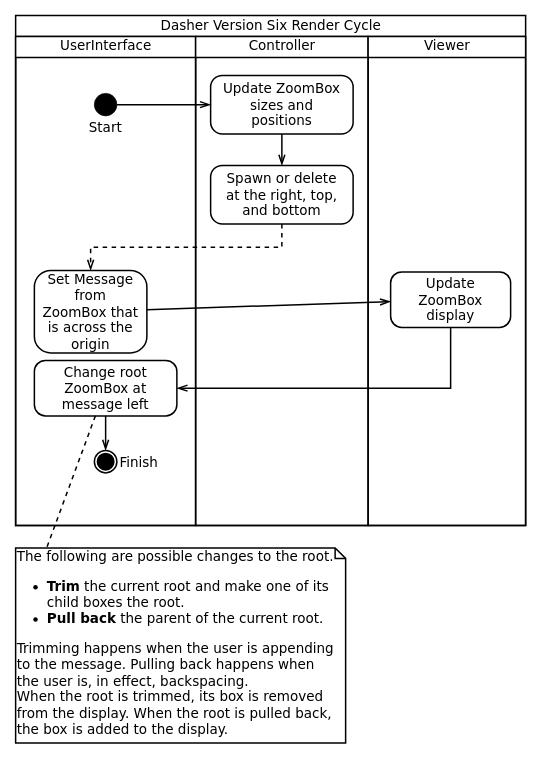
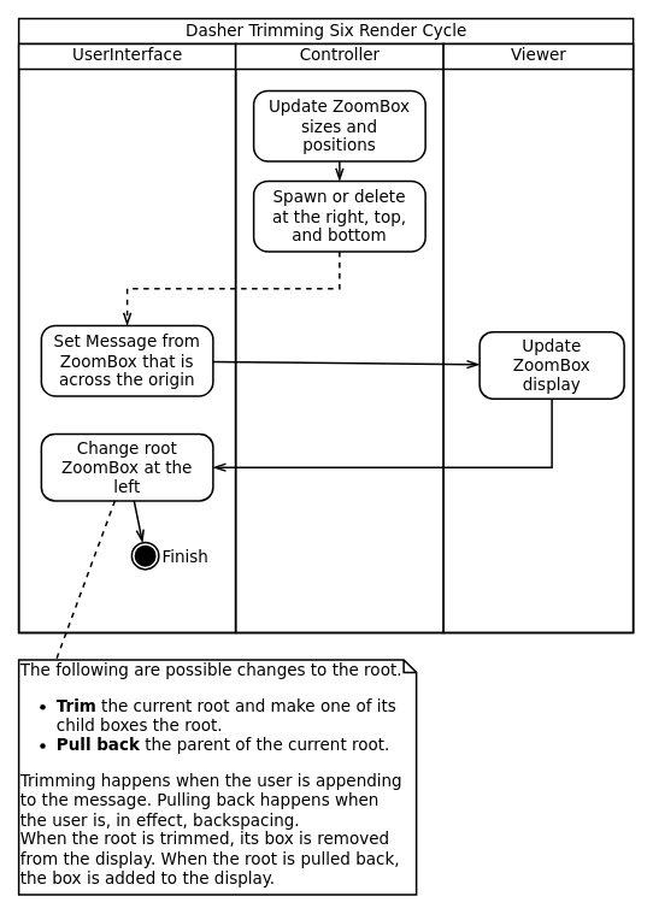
  <mxCell id="0" />
  <mxCell id="1" parent="0" />
- <mxCell id="2" value="Dasher Version Six Render Cycle" style="swimlane;html=1;childLayout=stackLayout;resizeParent=1;resizeParentMax=0;startSize=28;fontStyle=0;fontSize=18;strokeWidth=2;spacingBottom=3;fontFamily=DejaVu Sans;" parent="1" vertex="1"><mxGeometry x="20" y="20" width="680" height="680" as="geometry" /></mxCell>
+ <mxCell id="2" value="Dasher Trimming Six Render Cycle" style="swimlane;html=1;childLayout=stackLayout;resizeParent=1;resizeParentMax=0;startSize=28;fontStyle=0;fontSize=18;strokeWidth=2;spacingBottom=3;fontFamily=DejaVu Sans;" parent="1" vertex="1"><mxGeometry x="20" y="20" width="680" height="680" as="geometry" /></mxCell>
  <mxCell id="3" value="UserInterface" style="swimlane;html=1;startSize=28;fontStyle=0;fontSize=18;strokeWidth=2;spacingBottom=4;fontFamily=DejaVu Sans;" parent="2" vertex="1"><mxGeometry y="28" width="240" height="652" as="geometry" /></mxCell>
- <mxCell id="4" value="Change root ZoomBox at message left" style="rounded=1;shadow=0;comic=0;labelBackgroundColor=none;strokeColor=#000000;strokeWidth=2;fillColor=none;fontFamily=DejaVu Sans;fontSize=18;fontColor=#000000;align=center;arcSize=20;spacingTop=10;spacingLeft=10;spacing=2;spacingBottom=10;spacingRight=10;points=[[0.2, 0], [0.4, 0], [0.6, 0], [0.8, 0], [0.5,1]];whiteSpace=wrap;" parent="3" vertex="1"><mxGeometry x="25" y="432" width="190" height="74" as="geometry" /></mxCell>
+ <mxCell id="4" value="Change root ZoomBox at the left" style="rounded=1;shadow=0;comic=0;labelBackgroundColor=none;strokeColor=#000000;strokeWidth=2;fillColor=none;fontFamily=DejaVu Sans;fontSize=18;fontColor=#000000;align=center;arcSize=20;spacingTop=10;spacingLeft=10;spacing=2;spacingBottom=10;spacingRight=10;points=[[0.2, 0], [0.4, 0], [0.6, 0], [0.8, 0], [0.5,1]];whiteSpace=wrap;" parent="3" vertex="1"><mxGeometry x="25" y="432" width="190" height="74" as="geometry" /></mxCell>
  <mxCell id="5" value="" style="endArrow=openThin;html=1;fontSize=18;strokeWidth=2;endFill=0;endSize=10;labelBackgroundColor=none;spacingTop=-55;align=left;rounded=0;elbow=vertical;fontFamily=DejaVu Sans;" parent="3" source="4" target="6" edge="1"><mxGeometry width="50" height="50" relative="1" as="geometry"><mxPoint x="265" y="381" as="sourcePoint" /><mxPoint x="530" y="381" as="targetPoint" /></mxGeometry></mxCell>
- <mxCell id="6" value="Finish" style="ellipse;html=1;shape=endState;fillColor=#000000;strokeColor=#000000;perimeterSpacing=0;strokeWidth=2;align=left;fontSize=18;spacingLeft=27;fontFamily=DejaVu Sans;" parent="3" vertex="1"><mxGeometry x="105" y="552" width="30" height="30" as="geometry" /></mxCell>
- <mxCell id="7" value="Set Message from ZoomBox that is across the origin" style="rounded=1;shadow=0;comic=0;labelBackgroundColor=none;strokeColor=#000000;strokeWidth=2;fillColor=none;fontFamily=DejaVu Sans;fontSize=18;fontColor=#000000;align=center;arcSize=20;spacingTop=10;spacingLeft=10;spacing=2;spacingBottom=10;spacingRight=10;points=[[0.2, 0], [0.4, 0], [0.6, 0], [0.8, 0], [0.5,1]];whiteSpace=wrap;" parent="3" vertex="1"><mxGeometry x="25" y="312" width="150" height="110" as="geometry" /></mxCell>
- <mxCell id="8" value="Start" style="ellipse;whiteSpace=wrap;html=1;rounded=0;shadow=0;comic=0;labelBackgroundColor=none;strokeColor=#000000;strokeWidth=1;fillColor=#000000;fontFamily=DejaVu Sans;fontSize=18;fontColor=#000000;align=center;aspect=fixed;verticalAlign=top;spacing=30;" parent="3" vertex="1"><mxGeometry x="105.0" y="76" width="30" height="30" as="geometry" /></mxCell>
+ <mxCell id="6" value="Finish" style="ellipse;html=1;shape=endState;fillColor=#000000;strokeColor=#000000;perimeterSpacing=0;strokeWidth=2;align=left;fontSize=18;spacingLeft=27;fontFamily=DejaVu Sans;" parent="3" vertex="1"><mxGeometry x="125" y="552" width="30" height="30" as="geometry" /></mxCell>
+ <mxCell id="7" value="Set Message from ZoomBox that is across the origin" style="rounded=1;shadow=0;comic=0;labelBackgroundColor=none;strokeColor=#000000;strokeWidth=2;fillColor=none;fontFamily=DejaVu Sans;fontSize=18;fontColor=#000000;align=center;arcSize=20;spacingTop=10;spacingLeft=10;spacing=2;spacingBottom=10;spacingRight=10;points=[[0.2, 0], [0.4, 0], [0.6, 0], [0.8, 0], [0.5,1]];whiteSpace=wrap;" parent="3" vertex="1"><mxGeometry x="25" y="312" width="190" height="78" as="geometry" /></mxCell>
  <mxCell id="9" value="" style="endArrow=openThin;html=1;fontSize=18;strokeWidth=2;endFill=0;endSize=10;labelBackgroundColor=none;spacingTop=-55;align=left;rounded=0;elbow=vertical;edgeStyle=elbowEdgeStyle;fontFamily=DejaVu Sans;" parent="2" source="18" target="4" edge="1"><mxGeometry width="50" height="50" relative="1" as="geometry"><mxPoint x="395" y="308" as="sourcePoint" /><mxPoint x="170" y="370" as="targetPoint" /><Array as="points"><mxPoint x="330" y="497" /></Array></mxGeometry></mxCell>
  <mxCell id="10" value="" style="endArrow=openThin;html=1;fontSize=18;strokeWidth=2;endFill=0;endSize=10;labelBackgroundColor=none;spacingTop=-55;align=left;rounded=0;elbow=vertical;fontFamily=DejaVu Sans;" parent="2" source="7" target="18" edge="1"><mxGeometry width="50" height="50" relative="1" as="geometry"><mxPoint x="185" y="295" as="sourcePoint" /><mxPoint x="335" y="295" as="targetPoint" /></mxGeometry></mxCell>
- <mxCell id="11" value="" style="endArrow=openThin;html=1;fontSize=18;strokeWidth=2;endFill=0;endSize=10;labelBackgroundColor=none;spacingTop=-55;align=left;rounded=0;elbow=vertical;fontFamily=DejaVu Sans;" parent="2" source="8" target="16" edge="1"><mxGeometry width="50" height="50" relative="1" as="geometry"><mxPoint x="570.0" y="370" as="sourcePoint" /><mxPoint x="695" y="370" as="targetPoint" /></mxGeometry></mxCell>
  <mxCell id="12" value="" style="endArrow=openThin;html=1;fontSize=18;strokeWidth=2;endFill=0;endSize=10;labelBackgroundColor=none;spacingTop=-55;align=left;rounded=0;elbow=vertical;edgeStyle=elbowEdgeStyle;fontFamily=DejaVu Sans;dashed=1;" parent="2" source="15" target="7" edge="1"><mxGeometry width="50" height="50" relative="1" as="geometry"><mxPoint x="185" y="135" as="sourcePoint" /><mxPoint x="335" y="135" as="targetPoint" /></mxGeometry></mxCell>
  <mxCell id="13" value="Controller" style="swimlane;html=1;startSize=28;fontStyle=0;fontSize=18;strokeWidth=2;spacingBottom=4;fontFamily=DejaVu Sans;" parent="2" vertex="1"><mxGeometry x="240" y="28" width="230" height="652" as="geometry" /></mxCell>
  <mxCell id="14" value="" style="endArrow=openThin;html=1;fontSize=18;strokeWidth=2;endFill=0;endSize=10;labelBackgroundColor=none;spacingTop=-55;align=left;rounded=0;elbow=vertical;fontFamily=DejaVu Sans;" parent="13" source="16" target="15" edge="1"><mxGeometry width="50" height="50" relative="1" as="geometry"><mxPoint x="-55" y="121" as="sourcePoint" /><mxPoint x="75" y="121" as="targetPoint" /></mxGeometry></mxCell>
- <mxCell id="15" value="Spawn or delete at the right, top, and bottom" style="rounded=1;shadow=0;comic=0;labelBackgroundColor=none;strokeColor=#000000;strokeWidth=2;fillColor=none;fontFamily=DejaVu Sans;fontSize=18;fontColor=#000000;align=center;arcSize=20;spacingTop=10;spacingLeft=10;spacing=2;spacingBottom=10;spacingRight=10;points=[[0.2, 0], [0.4, 0], [0.6, 0], [0.8, 0], [0.5,1]];whiteSpace=wrap;" parent="13" vertex="1"><mxGeometry x="20" y="172" width="190" height="78" as="geometry" /></mxCell>
+ <mxCell id="15" value="Spawn or delete at the right, top, and bottom" style="rounded=1;shadow=0;comic=0;labelBackgroundColor=none;strokeColor=#000000;strokeWidth=2;fillColor=none;fontFamily=DejaVu Sans;fontSize=18;fontColor=#000000;align=center;arcSize=20;spacingTop=10;spacingLeft=10;spacing=2;spacingBottom=10;spacingRight=10;points=[[0.2, 0], [0.4, 0], [0.6, 0], [0.8, 0], [0.5,1]];whiteSpace=wrap;" parent="13" vertex="1"><mxGeometry x="20" y="152" width="190" height="78" as="geometry" /></mxCell>
  <mxCell id="16" value="Update ZoomBox sizes and positions" style="rounded=1;shadow=0;comic=0;labelBackgroundColor=none;strokeColor=#000000;strokeWidth=2;fillColor=none;fontFamily=DejaVu Sans;fontSize=18;fontColor=#000000;align=center;arcSize=20;spacingTop=10;spacingLeft=10;spacing=2;spacingBottom=10;spacingRight=10;points=[[0.2, 0], [0.4, 0], [0.6, 0], [0.8, 0], [0.5,1]];whiteSpace=wrap;" parent="13" vertex="1"><mxGeometry x="20" y="52" width="190" height="78" as="geometry" /></mxCell>
  <mxCell id="17" value="Viewer" style="swimlane;html=1;startSize=28;fontStyle=0;fontSize=18;strokeWidth=2;spacingBottom=4;fontFamily=DejaVu Sans;" parent="2" vertex="1"><mxGeometry x="470" y="28" width="210" height="652" as="geometry" /></mxCell>
- <mxCell id="18" value="Update ZoomBox display" style="rounded=1;shadow=0;comic=0;labelBackgroundColor=none;strokeColor=#000000;strokeWidth=2;fillColor=none;fontFamily=DejaVu Sans;fontSize=18;fontColor=#000000;align=center;arcSize=20;spacingTop=10;spacingLeft=10;spacing=2;spacingBottom=10;spacingRight=10;points=[[0.2, 0], [0.4, 0], [0.6, 0], [0.8, 0], [0.5,1]];whiteSpace=wrap;" parent="17" vertex="1"><mxGeometry x="30" y="314" width="160" height="74" as="geometry" /></mxCell>
+ <mxCell id="18" value="Update ZoomBox display" style="rounded=1;shadow=0;comic=0;labelBackgroundColor=none;strokeColor=#000000;strokeWidth=2;fillColor=none;fontFamily=DejaVu Sans;fontSize=18;fontColor=#000000;align=center;arcSize=20;spacingTop=10;spacingLeft=10;spacing=2;spacingBottom=10;spacingRight=10;points=[[0.2, 0], [0.4, 0], [0.6, 0], [0.8, 0], [0.5,1]];whiteSpace=wrap;" parent="17" vertex="1"><mxGeometry x="40" y="319" width="160" height="74" as="geometry" /></mxCell>
  <mxCell id="19" value="&lt;span style=&quot;font-size: 18px&quot;&gt;The following are possible changes to the root.&lt;br&gt;&lt;ul&gt;&lt;li&gt;&lt;span style=&quot;font-size: 18px&quot;&gt;&lt;b&gt;Trim&lt;/b&gt; the current root and make one of its child boxes the root.&lt;/span&gt;&lt;/li&gt;&lt;li&gt;&lt;b&gt;Pull back&lt;/b&gt;&amp;nbsp;the parent of the current root.&lt;/li&gt;&lt;/ul&gt;&lt;div&gt;Trimming happens when the user is appending to the message. Pulling back happens when the user is, in effect, backspacing.&lt;br&gt;&lt;/div&gt;&lt;div&gt;When the root is trimmed, its box is removed from the display. When the root is pulled back, the box is added to the display.&lt;/div&gt;&lt;/span&gt;" style="shape=note;whiteSpace=wrap;html=1;size=14;verticalAlign=top;align=left;spacingTop=-6;strokeWidth=2;fontSize=18;fillColor=none;spacingRight=13;fontStyle=0;fontFamily=DejaVu Sans;" parent="1" vertex="1"><mxGeometry x="20" y="730" width="440" height="260" as="geometry" /></mxCell>
  <mxCell id="20" value="" style="endArrow=none;html=1;fontSize=18;strokeWidth=2;endFill=0;labelBackgroundColor=none;spacingTop=-55;align=left;rounded=0;dashed=1;endSize=10;entryX=0.095;entryY=-0.004;entryDx=0;entryDy=0;entryPerimeter=0;fontFamily=DejaVu Sans;" parent="1" source="4" target="19" edge="1"><mxGeometry width="50" height="50" relative="1" as="geometry"><mxPoint x="289.7" y="1025" as="sourcePoint" /><mxPoint x="510" y="961" as="targetPoint" /></mxGeometry></mxCell>
